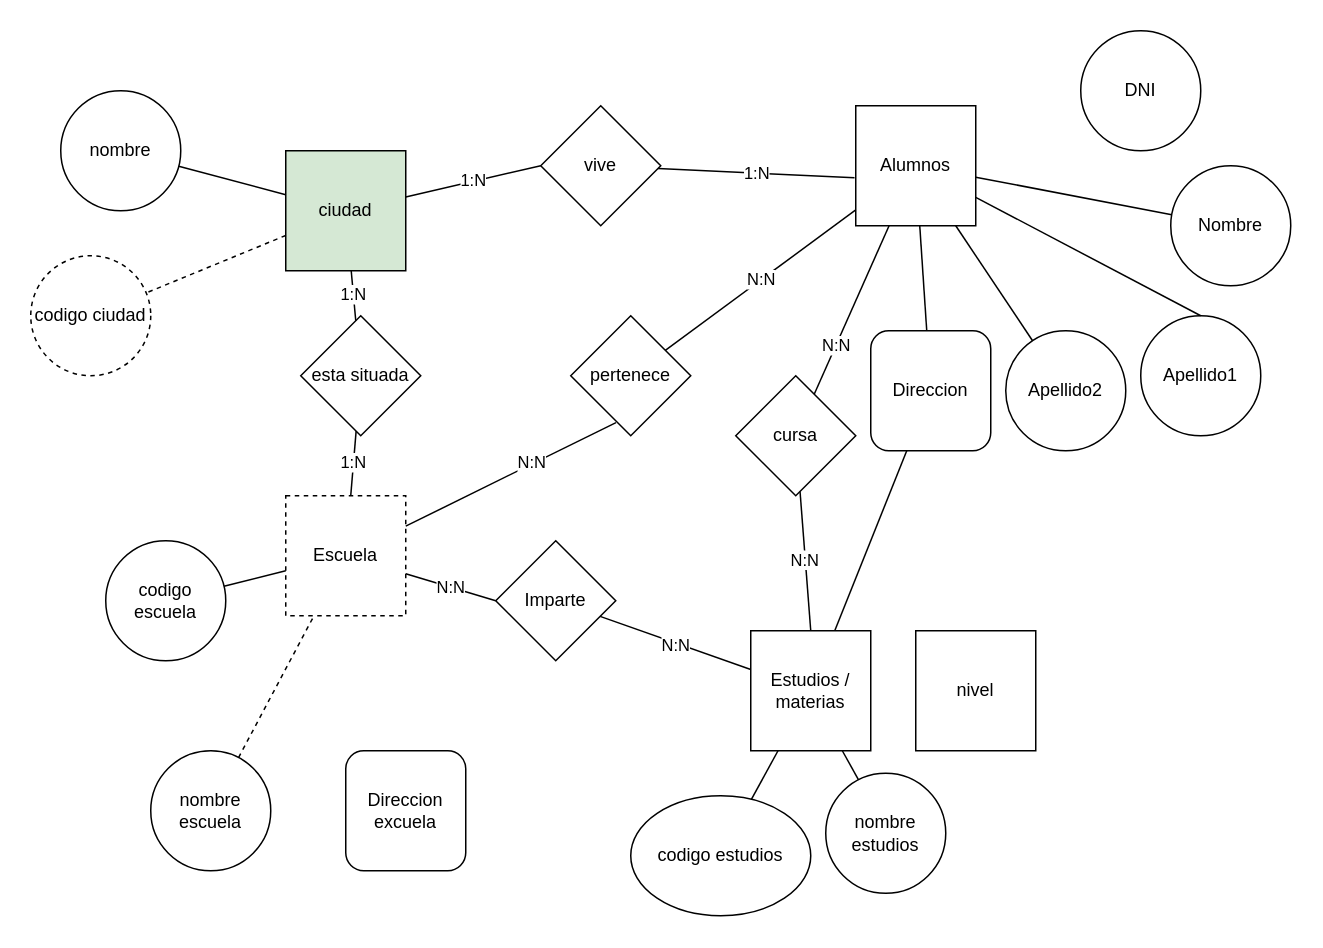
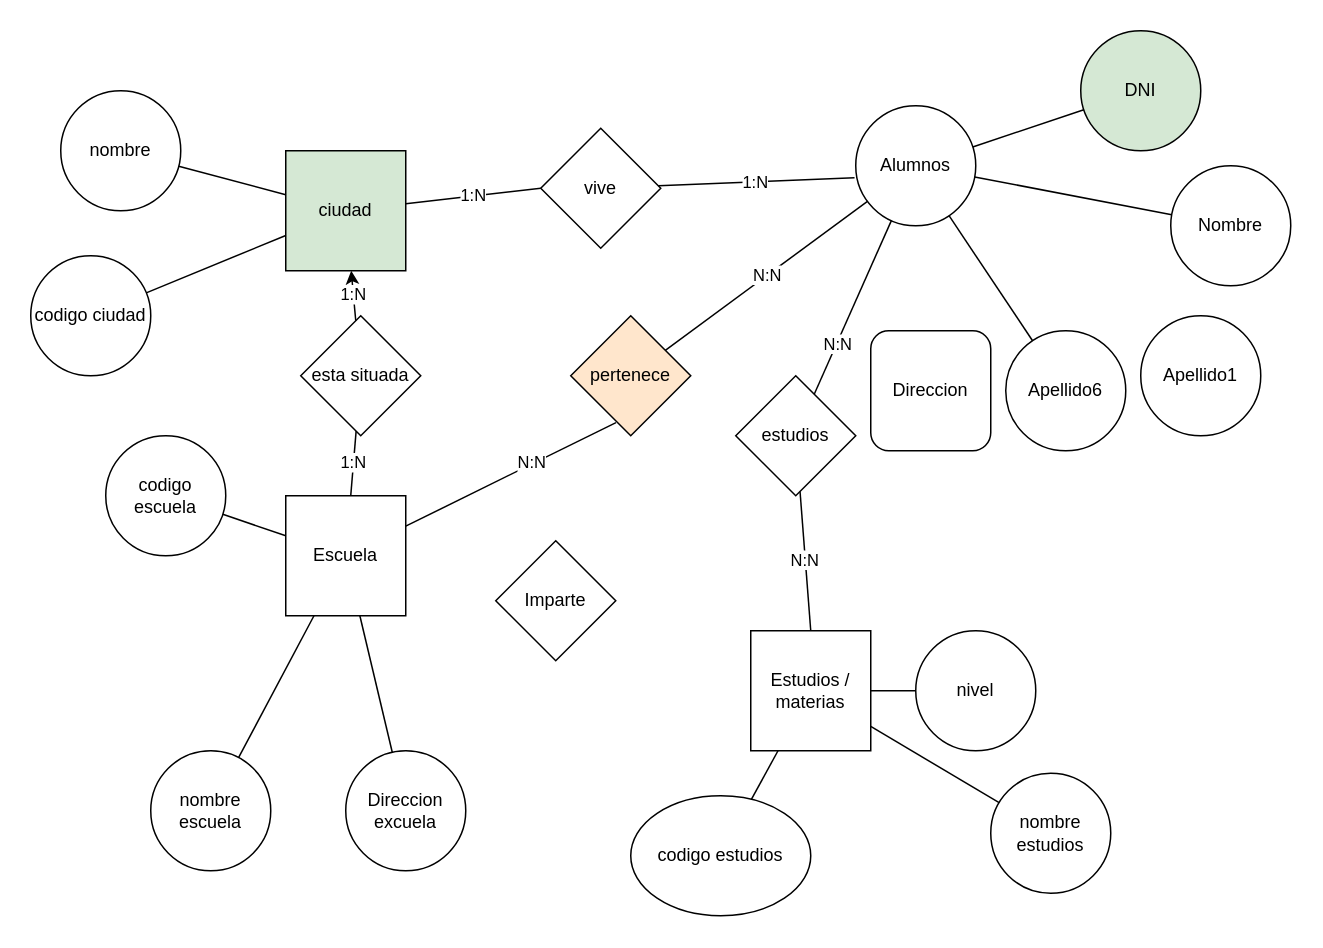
  <mxCell id="0" />
  <mxCell id="1" parent="0" />
- <mxCell id="2" value="codigo ciudad" style="ellipse;whiteSpace=wrap;html=1;aspect=fixed;dashed=1;" vertex="1" parent="1"><mxGeometry x="20" y="170" width="80" height="80" as="geometry" /></mxCell>
+ <mxCell id="2" value="codigo ciudad" style="ellipse;whiteSpace=wrap;html=1;aspect=fixed;" vertex="1" parent="1"><mxGeometry x="20" y="170" width="80" height="80" as="geometry" /></mxCell>
  <mxCell id="3" value="ciudad" style="whiteSpace=wrap;html=1;aspect=fixed;fillColor=#d5e8d4;" vertex="1" parent="1"><mxGeometry x="190" y="100" width="80" height="80" as="geometry" /></mxCell>
  <mxCell id="4" value="nombre" style="ellipse;whiteSpace=wrap;html=1;aspect=fixed;" vertex="1" parent="1"><mxGeometry x="40" y="60" width="80" height="80" as="geometry" /></mxCell>
  <mxCell id="5" value="" style="endArrow=none;html=1;rounded=0;" edge="1" parent="1" source="3" target="4"><mxGeometry width="50" height="50" relative="1" as="geometry"><mxPoint x="450" y="370" as="sourcePoint" /><mxPoint x="500" y="320" as="targetPoint" /></mxGeometry></mxCell>
- <mxCell id="6" value="" style="endArrow=none;html=1;rounded=0;dashed=1;" edge="1" parent="1" source="3" target="2"><mxGeometry width="50" height="50" relative="1" as="geometry"><mxPoint x="450" y="370" as="sourcePoint" /><mxPoint x="500" y="320" as="targetPoint" /></mxGeometry></mxCell>
- <mxCell id="7" value="Alumnos" style="whiteSpace=wrap;html=1;aspect=fixed;" vertex="1" parent="1"><mxGeometry x="570" y="70" width="80" height="80" as="geometry" /></mxCell>
- <mxCell id="8" value="DNI" style="ellipse;whiteSpace=wrap;html=1;aspect=fixed;" vertex="1" parent="1"><mxGeometry x="720" y="20" width="80" height="80" as="geometry" /></mxCell>
+ <mxCell id="6" value="" style="endArrow=none;html=1;rounded=0;" edge="1" parent="1" source="3" target="2"><mxGeometry width="50" height="50" relative="1" as="geometry"><mxPoint x="450" y="370" as="sourcePoint" /><mxPoint x="500" y="320" as="targetPoint" /></mxGeometry></mxCell>
+ <mxCell id="7" value="Alumnos" style="ellipse;whiteSpace=wrap;html=1;aspect=fixed;" vertex="1" parent="1"><mxGeometry x="570" y="70" width="80" height="80" as="geometry" /></mxCell>
+ <mxCell id="8" value="DNI" style="ellipse;whiteSpace=wrap;html=1;aspect=fixed;fillColor=#d5e8d4;" vertex="1" parent="1"><mxGeometry x="720" y="20" width="80" height="80" as="geometry" /></mxCell>
+ <mxCell id="9" value="" style="endArrow=none;html=1;rounded=0;" edge="1" parent="1" source="7" target="8"><mxGeometry width="50" height="50" relative="1" as="geometry"><mxPoint x="450" y="370" as="sourcePoint" /><mxPoint x="500" y="320" as="targetPoint" /></mxGeometry></mxCell>
  <mxCell id="10" value="Nombre" style="ellipse;whiteSpace=wrap;html=1;aspect=fixed;" vertex="1" parent="1"><mxGeometry x="780" y="110" width="80" height="80" as="geometry" /></mxCell>
  <mxCell id="11" value="Apellido1" style="ellipse;whiteSpace=wrap;html=1;aspect=fixed;" vertex="1" parent="1"><mxGeometry x="760" y="210" width="80" height="80" as="geometry" /></mxCell>
- <mxCell id="12" value="Apellido2" style="ellipse;whiteSpace=wrap;html=1;aspect=fixed;" vertex="1" parent="1"><mxGeometry x="670" y="220" width="80" height="80" as="geometry" /></mxCell>
+ <mxCell id="12" value="Apellido6" style="ellipse;whiteSpace=wrap;html=1;aspect=fixed;" vertex="1" parent="1"><mxGeometry x="670" y="220" width="80" height="80" as="geometry" /></mxCell>
  <mxCell id="13" value="Direccion" style="whiteSpace=wrap;html=1;aspect=fixed;rounded=1;" vertex="1" parent="1"><mxGeometry x="580" y="220" width="80" height="80" as="geometry" /></mxCell>
  <mxCell id="14" value="" style="endArrow=none;html=1;rounded=0;" edge="1" parent="1" source="10" target="7"><mxGeometry width="50" height="50" relative="1" as="geometry"><mxPoint x="450" y="370" as="sourcePoint" /><mxPoint x="500" y="320" as="targetPoint" /></mxGeometry></mxCell>
- <mxCell id="15" value="" style="endArrow=none;html=1;rounded=0;exitX=0.5;exitY=0;exitDx=0;exitDy=0;" edge="1" parent="1" source="11" target="7"><mxGeometry width="50" height="50" relative="1" as="geometry"><mxPoint x="724.223" y="202.111" as="sourcePoint" /><mxPoint x="640" y="160" as="targetPoint" /></mxGeometry></mxCell>
  <mxCell id="16" value="" style="endArrow=none;html=1;rounded=0;" edge="1" parent="1" source="12" target="7"><mxGeometry width="50" height="50" relative="1" as="geometry"><mxPoint x="734.223" y="212.111" as="sourcePoint" /><mxPoint x="650" y="170" as="targetPoint" /></mxGeometry></mxCell>
- <mxCell id="17" value="" style="endArrow=none;html=1;rounded=0;" edge="1" parent="1" source="13" target="7"><mxGeometry width="50" height="50" relative="1" as="geometry"><mxPoint x="744.223" y="222.111" as="sourcePoint" /><mxPoint x="660" y="180" as="targetPoint" /></mxGeometry></mxCell>
- <mxCell id="18" value="Escuela" style="whiteSpace=wrap;html=1;aspect=fixed;dashed=1;" vertex="1" parent="1"><mxGeometry x="190" y="330" width="80" height="80" as="geometry" /></mxCell>
- <mxCell id="19" value="codigo escuela" style="ellipse;whiteSpace=wrap;html=1;aspect=fixed;" vertex="1" parent="1"><mxGeometry x="70" y="360" width="80" height="80" as="geometry" /></mxCell>
- <mxCell id="20" value="vive" style="rhombus;whiteSpace=wrap;html=1;" vertex="1" parent="1"><mxGeometry x="360" y="70" width="80" height="80" as="geometry" /></mxCell>
+ <mxCell id="18" value="Escuela" style="whiteSpace=wrap;html=1;aspect=fixed;" vertex="1" parent="1"><mxGeometry x="190" y="330" width="80" height="80" as="geometry" /></mxCell>
+ <mxCell id="19" value="codigo escuela" style="ellipse;whiteSpace=wrap;html=1;aspect=fixed;" vertex="1" parent="1"><mxGeometry x="70" y="290" width="80" height="80" as="geometry" /></mxCell>
+ <mxCell id="20" value="vive" style="rhombus;whiteSpace=wrap;html=1;" vertex="1" parent="1"><mxGeometry x="360" y="85" width="80" height="80" as="geometry" /></mxCell>
  <mxCell id="21" value="1:N" style="endArrow=none;html=1;rounded=0;entryX=-0.01;entryY=0.6;entryDx=0;entryDy=0;entryPerimeter=0;" edge="1" parent="1" source="20" target="7"><mxGeometry width="50" height="50" relative="1" as="geometry"><mxPoint x="450" y="360" as="sourcePoint" /><mxPoint x="500" y="310" as="targetPoint" /></mxGeometry></mxCell>
  <mxCell id="22" value="1:N" style="endArrow=none;html=1;rounded=0;entryX=0;entryY=0.5;entryDx=0;entryDy=0;" edge="1" parent="1" source="3" target="20"><mxGeometry width="50" height="50" relative="1" as="geometry"><mxPoint x="465.694" y="114.306" as="sourcePoint" /><mxPoint x="579.2" y="128" as="targetPoint" /></mxGeometry></mxCell>
  <mxCell id="23" value="" style="endArrow=none;html=1;rounded=0;" edge="1" parent="1" source="19" target="18"><mxGeometry width="50" height="50" relative="1" as="geometry"><mxPoint x="450" y="360" as="sourcePoint" /><mxPoint x="500" y="310" as="targetPoint" /></mxGeometry></mxCell>
  <mxCell id="24" value="nombre escuela" style="ellipse;whiteSpace=wrap;html=1;aspect=fixed;" vertex="1" parent="1"><mxGeometry x="100" y="500" width="80" height="80" as="geometry" /></mxCell>
- <mxCell id="25" value="" style="endArrow=none;html=1;rounded=0;dashed=1;" edge="1" parent="1" source="24" target="18"><mxGeometry width="50" height="50" relative="1" as="geometry"><mxPoint x="450" y="360" as="sourcePoint" /><mxPoint x="500" y="310" as="targetPoint" /></mxGeometry></mxCell>
- <mxCell id="26" value="Direccion excuela" style="whiteSpace=wrap;html=1;aspect=fixed;rounded=1;" vertex="1" parent="1"><mxGeometry x="230" y="500" width="80" height="80" as="geometry" /></mxCell>
+ <mxCell id="25" value="" style="endArrow=none;html=1;rounded=0;" edge="1" parent="1" source="24" target="18"><mxGeometry width="50" height="50" relative="1" as="geometry"><mxPoint x="450" y="360" as="sourcePoint" /><mxPoint x="500" y="310" as="targetPoint" /></mxGeometry></mxCell>
+ <mxCell id="26" value="Direccion excuela" style="ellipse;whiteSpace=wrap;html=1;aspect=fixed;" vertex="1" parent="1"><mxGeometry x="230" y="500" width="80" height="80" as="geometry" /></mxCell>
+ <mxCell id="27" value="" style="endArrow=none;html=1;rounded=0;" edge="1" parent="1" source="26" target="18"><mxGeometry width="50" height="50" relative="1" as="geometry"><mxPoint x="538.454" y="274.511" as="sourcePoint" /><mxPoint x="598.947" y="160" as="targetPoint" /></mxGeometry></mxCell>
  <mxCell id="28" value="esta situada" style="rhombus;whiteSpace=wrap;html=1;" vertex="1" parent="1"><mxGeometry x="200" y="210" width="80" height="80" as="geometry" /></mxCell>
- <mxCell id="29" value="1:N" style="endArrow=none;html=1;rounded=0;" edge="1" parent="1" source="28" target="3"><mxGeometry width="50" height="50" relative="1" as="geometry"><mxPoint x="450" y="360" as="sourcePoint" /><mxPoint x="500" y="310" as="targetPoint" /></mxGeometry></mxCell>
+ <mxCell id="29" value="1:N" style="endArrow=classic;html=1;rounded=0;" edge="1" parent="1" source="28" target="3"><mxGeometry width="50" height="50" relative="1" as="geometry"><mxPoint x="450" y="360" as="sourcePoint" /><mxPoint x="500" y="310" as="targetPoint" /></mxGeometry></mxCell>
  <mxCell id="30" value="1:N" style="endArrow=none;html=1;rounded=0;" edge="1" parent="1" source="18" target="28"><mxGeometry width="50" height="50" relative="1" as="geometry"><mxPoint x="450" y="360" as="sourcePoint" /><mxPoint x="500" y="310" as="targetPoint" /></mxGeometry></mxCell>
  <mxCell id="31" value="Estudios / materias" style="whiteSpace=wrap;html=1;aspect=fixed;" vertex="1" parent="1"><mxGeometry x="500" y="420" width="80" height="80" as="geometry" /></mxCell>
  <mxCell id="32" value="codigo estudios" style="ellipse;whiteSpace=wrap;html=1;aspect=fixed;" vertex="1" parent="1"><mxGeometry x="420" y="530" width="120" height="80" as="geometry" /></mxCell>
- <mxCell id="33" value="nombre estudios" style="ellipse;whiteSpace=wrap;html=1;aspect=fixed;" vertex="1" parent="1"><mxGeometry x="550" y="515" width="80" height="80" as="geometry" /></mxCell>
+ <mxCell id="33" value="nombre estudios" style="ellipse;whiteSpace=wrap;html=1;aspect=fixed;" vertex="1" parent="1"><mxGeometry x="660" y="515" width="80" height="80" as="geometry" /></mxCell>
  <mxCell id="34" value="" style="endArrow=none;html=1;rounded=0;" edge="1" parent="1" source="32" target="31"><mxGeometry width="50" height="50" relative="1" as="geometry"><mxPoint x="450" y="340" as="sourcePoint" /><mxPoint x="500" y="290" as="targetPoint" /></mxGeometry></mxCell>
  <mxCell id="35" value="" style="endArrow=none;html=1;rounded=0;" edge="1" parent="1" source="33" target="31"><mxGeometry width="50" height="50" relative="1" as="geometry"><mxPoint x="491.287" y="546.135" as="sourcePoint" /><mxPoint x="514.545" y="510" as="targetPoint" /></mxGeometry></mxCell>
- <mxCell id="36" value="cursa" style="rhombus;whiteSpace=wrap;html=1;" vertex="1" parent="1"><mxGeometry x="490" y="250" width="80" height="80" as="geometry" /></mxCell>
+ <mxCell id="36" value="estudios" style="rhombus;whiteSpace=wrap;html=1;" vertex="1" parent="1"><mxGeometry x="490" y="250" width="80" height="80" as="geometry" /></mxCell>
  <mxCell id="37" value="" style="endArrow=none;html=1;rounded=0;" edge="1" parent="1" source="36" target="7"><mxGeometry width="50" height="50" relative="1" as="geometry"><mxPoint x="450" y="340" as="sourcePoint" /><mxPoint x="500" y="290" as="targetPoint" /></mxGeometry></mxCell>
  <mxCell id="38" value="N:N" style="edgeLabel;html=1;align=center;verticalAlign=middle;resizable=0;points=[];" vertex="1" connectable="0" parent="37"><mxGeometry x="-0.412" relative="1" as="geometry"><mxPoint as="offset" /></mxGeometry></mxCell>
  <mxCell id="39" value="N:N" style="endArrow=none;html=1;rounded=0;exitX=0.5;exitY=0;exitDx=0;exitDy=0;" edge="1" parent="1" source="31" target="36"><mxGeometry width="50" height="50" relative="1" as="geometry"><mxPoint x="450" y="340" as="sourcePoint" /><mxPoint x="500" y="290" as="targetPoint" /></mxGeometry></mxCell>
- <mxCell id="40" value="pertenece" style="rhombus;whiteSpace=wrap;html=1;" vertex="1" parent="1"><mxGeometry x="380" y="210" width="80" height="80" as="geometry" /></mxCell>
+ <mxCell id="40" value="pertenece" style="rhombus;whiteSpace=wrap;html=1;fillColor=#ffe6cc;" vertex="1" parent="1"><mxGeometry x="380" y="210" width="80" height="80" as="geometry" /></mxCell>
  <mxCell id="41" value="N:N" style="endArrow=none;html=1;rounded=0;" edge="1" parent="1" source="40" target="7"><mxGeometry width="50" height="50" relative="1" as="geometry"><mxPoint x="450" y="340" as="sourcePoint" /><mxPoint x="500" y="290" as="targetPoint" /></mxGeometry></mxCell>
  <mxCell id="42" value="" style="endArrow=none;html=1;rounded=0;entryX=0.377;entryY=0.89;entryDx=0;entryDy=0;entryPerimeter=0;" edge="1" parent="1" source="18" target="40"><mxGeometry width="50" height="50" relative="1" as="geometry"><mxPoint x="450" y="340" as="sourcePoint" /><mxPoint x="500" y="290" as="targetPoint" /></mxGeometry></mxCell>
  <mxCell id="43" value="N:N" style="edgeLabel;html=1;align=center;verticalAlign=middle;resizable=0;points=[];" vertex="1" connectable="0" parent="42"><mxGeometry x="0.205" y="1" relative="1" as="geometry"><mxPoint as="offset" /></mxGeometry></mxCell>
  <mxCell id="44" value="Imparte" style="rhombus;whiteSpace=wrap;html=1;" vertex="1" parent="1"><mxGeometry x="330" y="360" width="80" height="80" as="geometry" /></mxCell>
- <mxCell id="45" value="N:N" style="endArrow=none;html=1;rounded=0;entryX=0;entryY=0.5;entryDx=0;entryDy=0;" edge="1" parent="1" source="18" target="44"><mxGeometry width="50" height="50" relative="1" as="geometry"><mxPoint x="450" y="340" as="sourcePoint" /><mxPoint x="500" y="290" as="targetPoint" /></mxGeometry></mxCell>
- <mxCell id="46" value="" style="endArrow=none;html=1;rounded=0;" edge="1" parent="1" source="44" target="31"><mxGeometry width="50" height="50" relative="1" as="geometry"><mxPoint x="450" y="340" as="sourcePoint" /><mxPoint x="500" y="290" as="targetPoint" /></mxGeometry></mxCell>
- <mxCell id="47" value="N:N" style="edgeLabel;html=1;align=center;verticalAlign=middle;resizable=0;points=[];" vertex="1" connectable="0" parent="46"><mxGeometry x="-0.644" y="1" relative="1" as="geometry"><mxPoint x="32" y="14" as="offset" /></mxGeometry></mxCell>
- <mxCell id="48" value="nivel" style="whiteSpace=wrap;html=1;aspect=fixed;rounded=0;" vertex="1" parent="1"><mxGeometry x="610" y="420" width="80" height="80" as="geometry" /></mxCell>
- <mxCell id="49" value="" style="endArrow=none;html=1;rounded=0;" edge="1" parent="1" source="31" target="13"><mxGeometry width="50" height="50" relative="1" as="geometry"><mxPoint x="450" y="340" as="sourcePoint" /><mxPoint x="500" y="290" as="targetPoint" /></mxGeometry></mxCell>
+ <mxCell id="48" value="nivel" style="ellipse;whiteSpace=wrap;html=1;aspect=fixed;" vertex="1" parent="1"><mxGeometry x="610" y="420" width="80" height="80" as="geometry" /></mxCell>
+ <mxCell id="49" value="" style="endArrow=none;html=1;rounded=0;" edge="1" parent="1" source="31" target="48"><mxGeometry width="50" height="50" relative="1" as="geometry"><mxPoint x="450" y="340" as="sourcePoint" /><mxPoint x="500" y="290" as="targetPoint" /></mxGeometry></mxCell>
